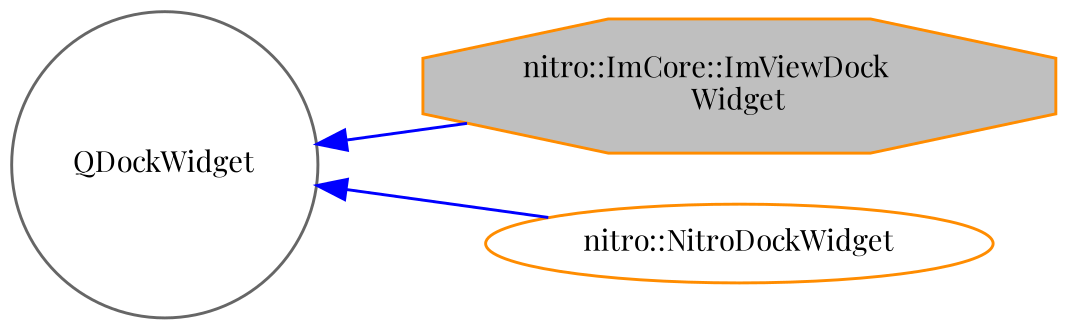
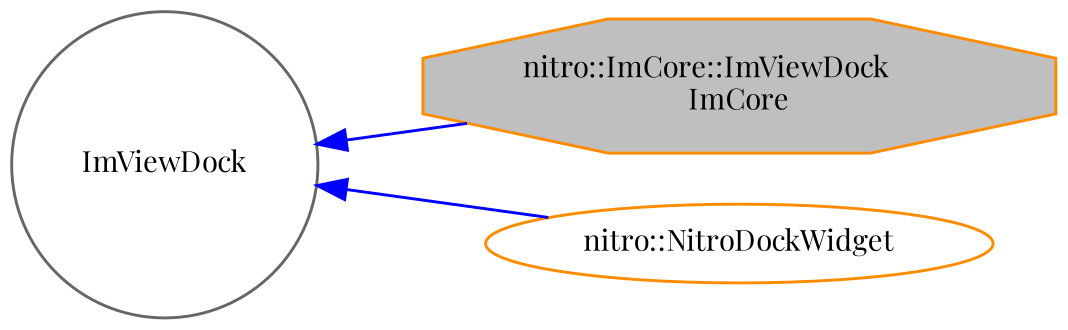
  digraph {
    fontname="Playfair Display"
    rankdir=LR
    node [color=darkorange fillcolor=white fontname="Playfair Display" fontsize=10 style=filled]
    edge [color=blue dir=back fontname="Playfair Display" fontsize=10 labelfontname=Helvetica labelfontsize=10 style=solid]
-   n1 [fillcolor=grey75 fontcolor=black height=0.2 label="nitro::ImCore::ImViewDock\lWidget" shape=octagon width=0.4]
+   n1 [fillcolor=grey75 fontcolor=black height=0.2 label="nitro::ImCore::ImViewDock\lImCore" shape=octagon width=0.4]
    n2 [height=0.2 label="nitro::NitroDockWidget" shape=ellipse width=0.4]
-   n3 [color=gray40 height=0.2 label=QDockWidget shape=circle width=0.4]
+   n3 [color=gray40 height=0.2 label=ImViewDock shape=circle width=0.4]
    n3 -> n1
    n3 -> n2
  }
